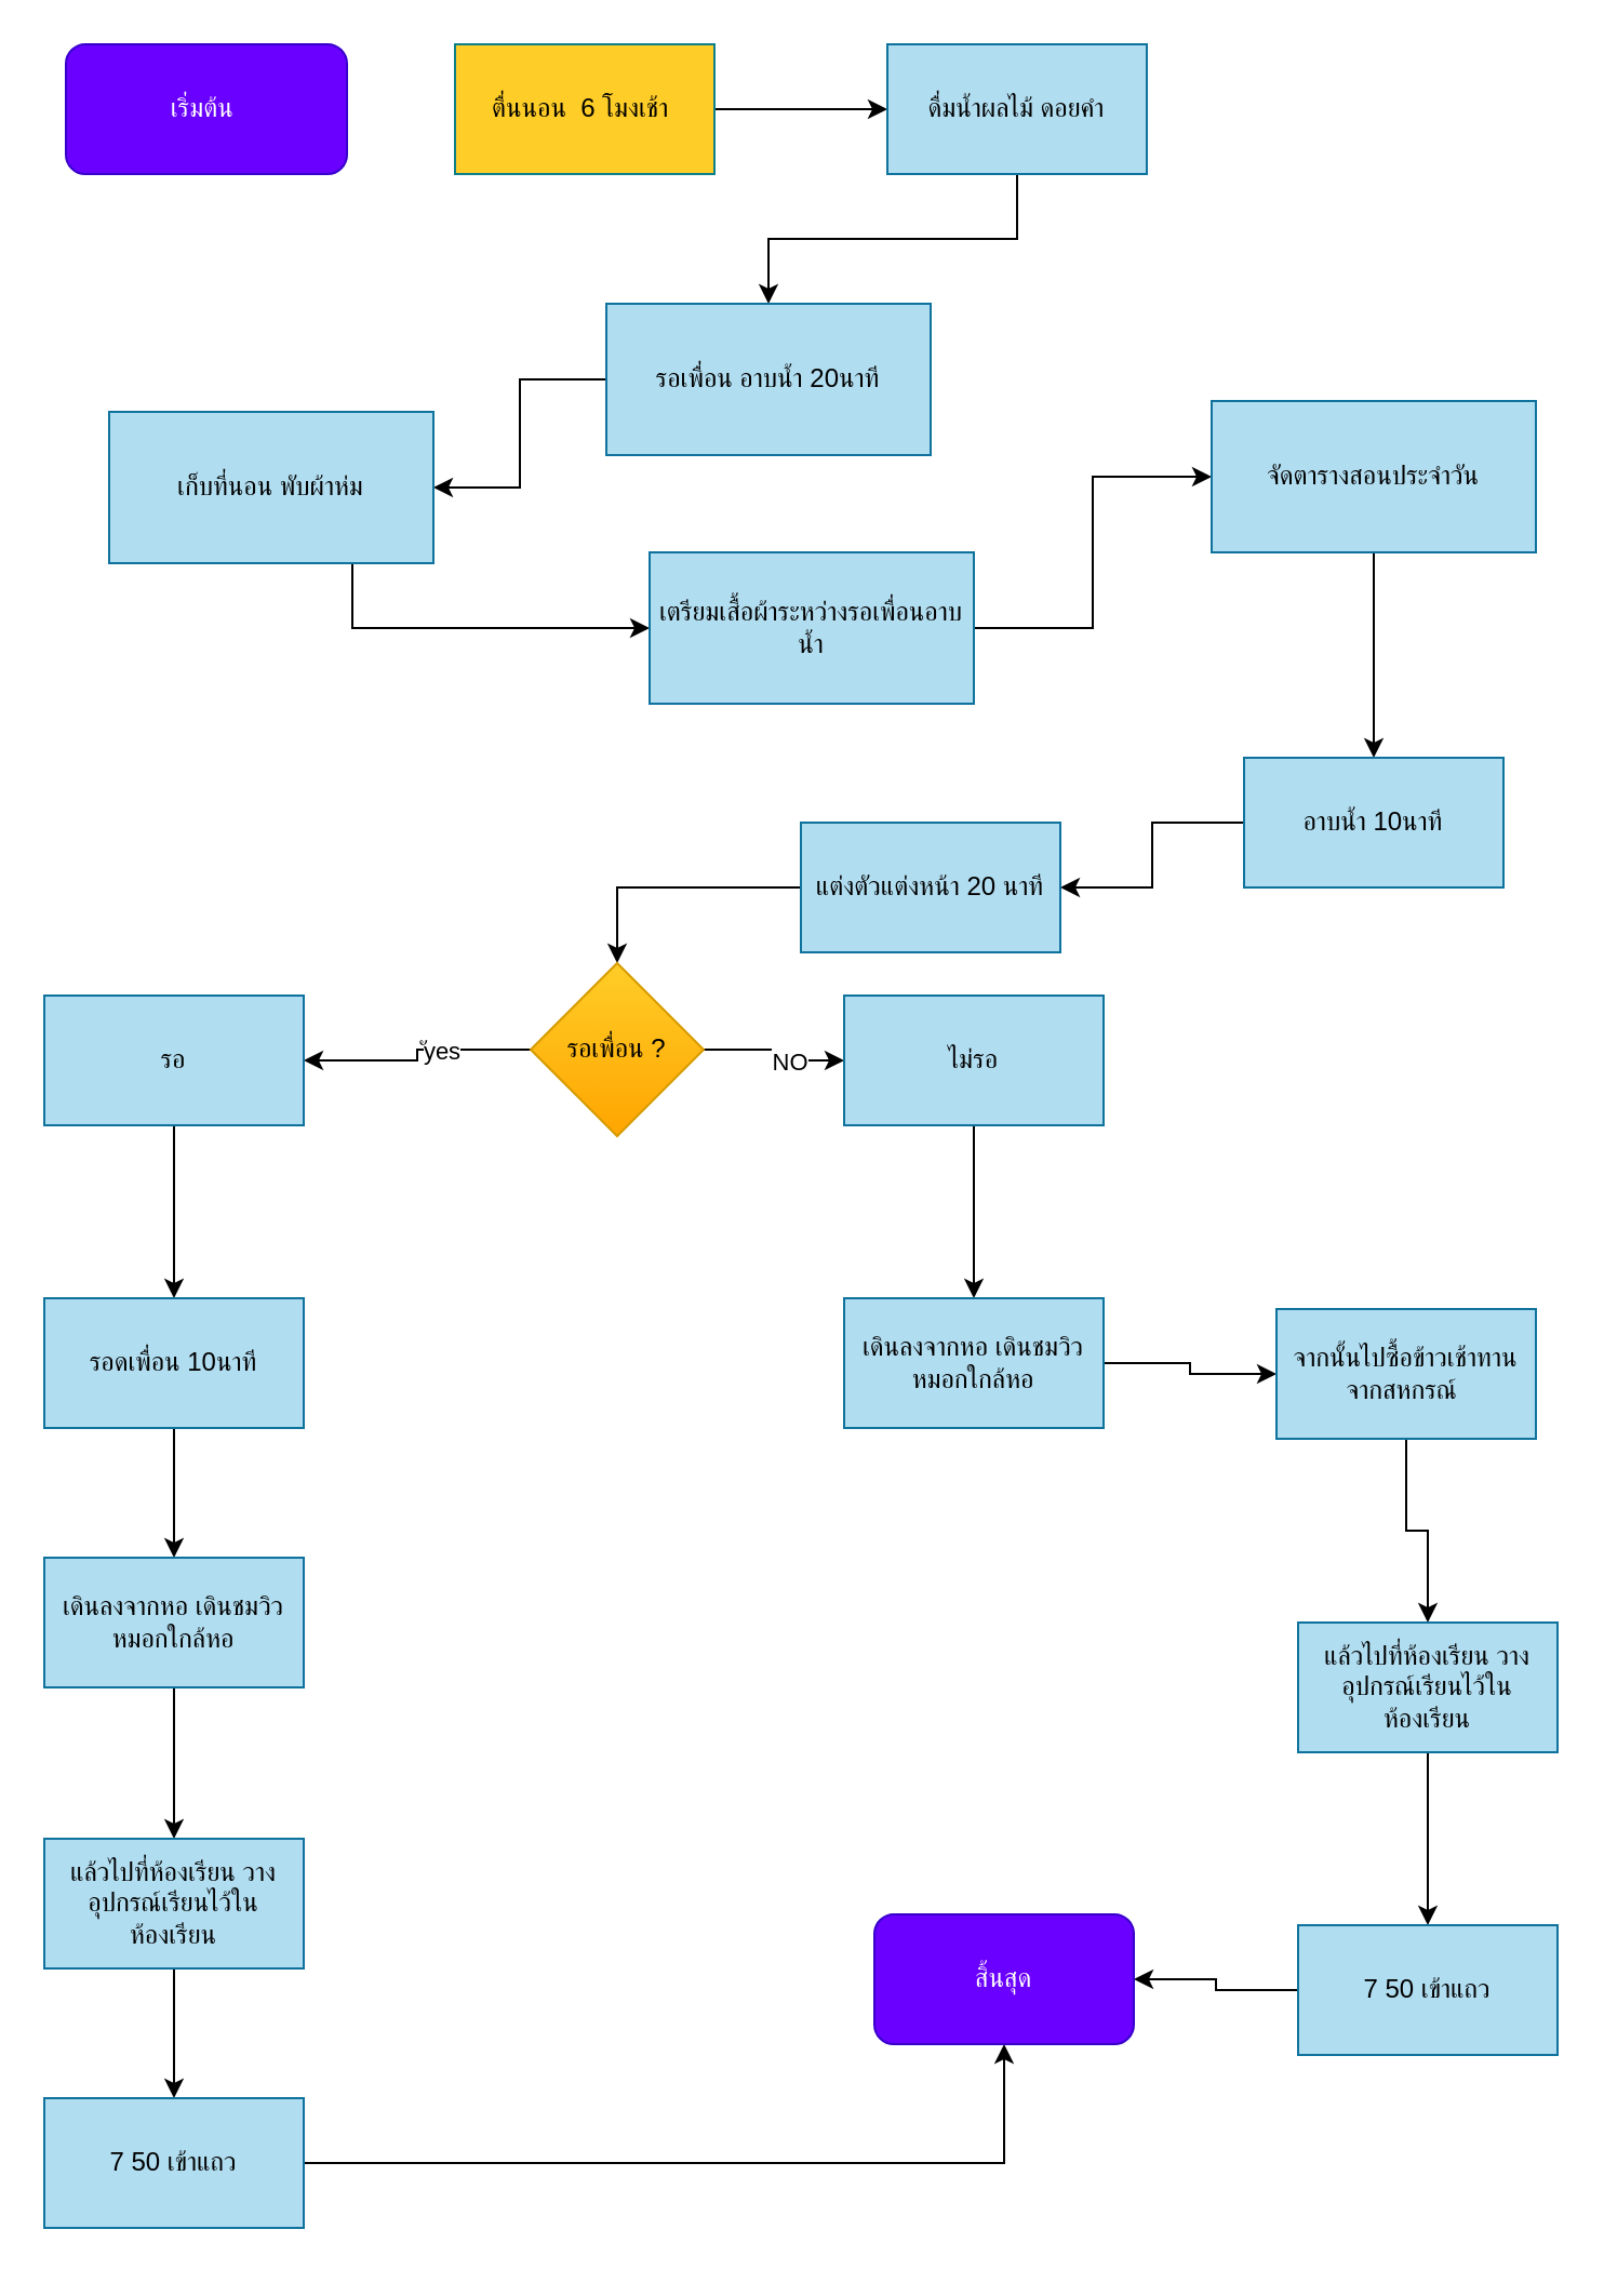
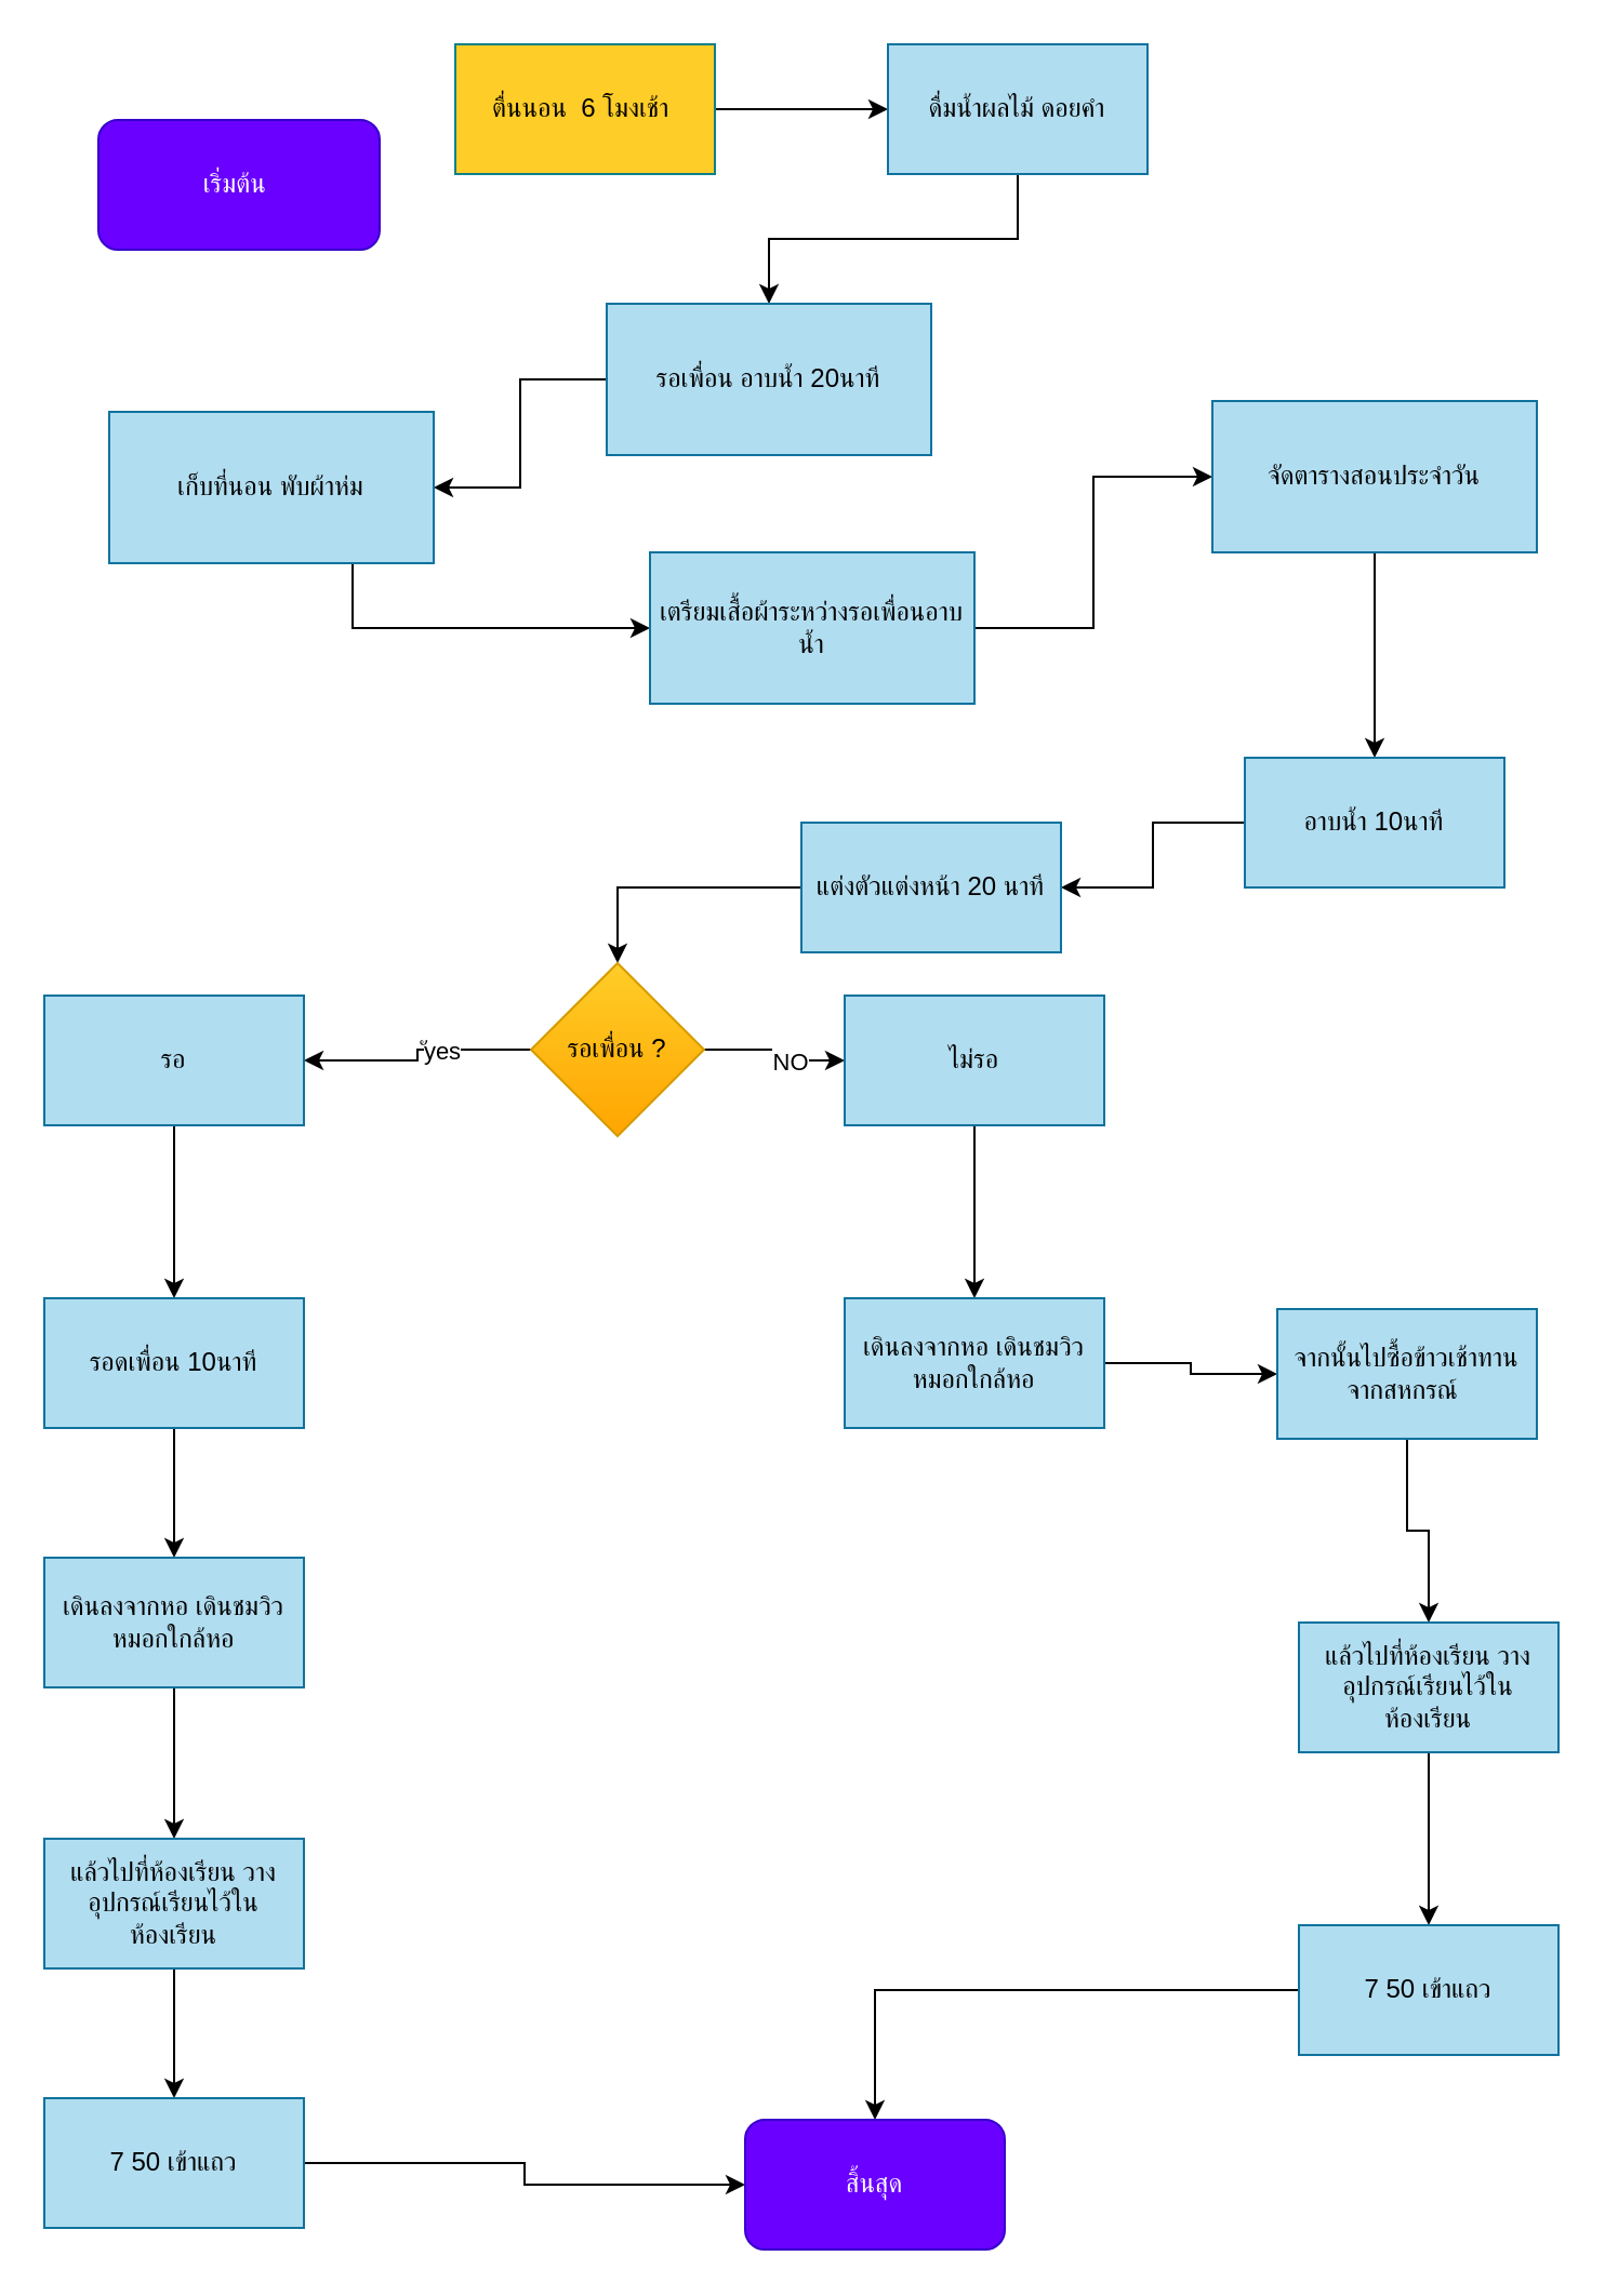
  <mxCell id="0" />
  <mxCell id="1" parent="0" />
- <mxCell id="2" value="เริ่มต้น&amp;nbsp;" style="rounded=1;whiteSpace=wrap;html=1;fillColor=#6a00ff;strokeColor=#3700CC;fontColor=#ffffff;" parent="1" vertex="1"><mxGeometry x="30" y="20" width="130" height="60" as="geometry" /></mxCell>
+ <mxCell id="2" value="เริ่มต้น&amp;nbsp;" style="rounded=1;whiteSpace=wrap;html=1;fillColor=#6a00ff;strokeColor=#3700CC;fontColor=#ffffff;" parent="1" vertex="1"><mxGeometry x="45" y="55" width="130" height="60" as="geometry" /></mxCell>
  <mxCell id="3" value="" style="edgeStyle=orthogonalEdgeStyle;rounded=0;orthogonalLoop=1;jettySize=auto;html=1;" parent="1" source="4" target="6" edge="1"><mxGeometry relative="1" as="geometry" /></mxCell>
  <mxCell id="4" value="ตื่นนอน&amp;nbsp; 6 โมงเช้า&amp;nbsp;" style="rounded=0;whiteSpace=wrap;html=1;fillColor=#ffcd28;strokeColor=#0e8088;" parent="1" vertex="1"><mxGeometry x="210" y="20" width="120" height="60" as="geometry" /></mxCell>
  <mxCell id="5" style="edgeStyle=orthogonalEdgeStyle;rounded=0;orthogonalLoop=1;jettySize=auto;html=1;" parent="1" source="6" target="9" edge="1"><mxGeometry relative="1" as="geometry" /></mxCell>
  <mxCell id="6" value="ดื่มน้ำผลไม้ ดอยคำ" style="rounded=0;whiteSpace=wrap;html=1;" parent="1" vertex="1"><mxGeometry x="410" y="20" width="120" height="60" as="geometry" /></mxCell>
  <mxCell id="7" style="edgeStyle=orthogonalEdgeStyle;rounded=0;orthogonalLoop=1;jettySize=auto;html=1;" parent="1" source="9" target="10" edge="1"><mxGeometry relative="1" as="geometry" /></mxCell>
  <mxCell id="8" value="" style="edgeStyle=orthogonalEdgeStyle;rounded=0;orthogonalLoop=1;jettySize=auto;html=1;exitX=0.75;exitY=1;exitDx=0;exitDy=0;" parent="1" source="10" target="12" edge="1"><mxGeometry relative="1" as="geometry" /></mxCell>
  <mxCell id="9" value="รอเพื่อน อาบน้ำ 20นาที" style="rounded=0;whiteSpace=wrap;html=1;" parent="1" vertex="1"><mxGeometry x="280" y="140" width="150" height="70" as="geometry" /></mxCell>
  <mxCell id="10" value="เก็บที่นอน พับผ้าห่ม" style="rounded=0;whiteSpace=wrap;html=1;" parent="1" vertex="1"><mxGeometry x="50" y="190" width="150" height="70" as="geometry" /></mxCell>
  <mxCell id="11" style="edgeStyle=orthogonalEdgeStyle;rounded=0;orthogonalLoop=1;jettySize=auto;html=1;entryX=0;entryY=0.5;entryDx=0;entryDy=0;" parent="1" source="12" target="14" edge="1"><mxGeometry relative="1" as="geometry" /></mxCell>
  <mxCell id="12" value="เตรียมเสื้อผ้าระหว่างรอเพื่อนอาบน้ำ" style="rounded=0;whiteSpace=wrap;html=1;" parent="1" vertex="1"><mxGeometry x="300" y="255" width="150" height="70" as="geometry" /></mxCell>
  <mxCell id="13" value="" style="edgeStyle=orthogonalEdgeStyle;rounded=0;orthogonalLoop=1;jettySize=auto;html=1;" parent="1" source="14" target="16" edge="1"><mxGeometry relative="1" as="geometry" /></mxCell>
  <mxCell id="14" value="จัดตารางสอนประจำวัน" style="rounded=0;whiteSpace=wrap;html=1;" parent="1" vertex="1"><mxGeometry x="560" y="185" width="150" height="70" as="geometry" /></mxCell>
  <mxCell id="15" value="" style="edgeStyle=orthogonalEdgeStyle;rounded=0;orthogonalLoop=1;jettySize=auto;html=1;" parent="1" source="16" target="18" edge="1"><mxGeometry relative="1" as="geometry" /></mxCell>
  <mxCell id="16" value="อาบน้ำ 10นาที" style="whiteSpace=wrap;html=1;rounded=0;" parent="1" vertex="1"><mxGeometry x="575" y="350" width="120" height="60" as="geometry" /></mxCell>
  <mxCell id="17" value="" style="edgeStyle=orthogonalEdgeStyle;rounded=0;orthogonalLoop=1;jettySize=auto;html=1;" parent="1" source="18" target="23" edge="1"><mxGeometry relative="1" as="geometry" /></mxCell>
  <mxCell id="18" value="แต่งตัวแต่งหน้า 20 นาที" style="whiteSpace=wrap;html=1;rounded=0;" parent="1" vertex="1"><mxGeometry x="370" y="380" width="120" height="60" as="geometry" /></mxCell>
  <mxCell id="19" value="" style="edgeStyle=orthogonalEdgeStyle;rounded=0;orthogonalLoop=1;jettySize=auto;html=1;" parent="1" source="23" target="25" edge="1"><mxGeometry relative="1" as="geometry" /></mxCell>
  <mxCell id="20" value="ัyes" style="edgeLabel;html=1;align=center;verticalAlign=middle;resizable=0;points=[];fontColor=#000000;" parent="19" vertex="1" connectable="0"><mxGeometry x="-0.244" relative="1" as="geometry"><mxPoint as="offset" /></mxGeometry></mxCell>
  <mxCell id="21" value="" style="edgeStyle=orthogonalEdgeStyle;rounded=0;orthogonalLoop=1;jettySize=auto;html=1;" parent="1" source="23" target="27" edge="1"><mxGeometry relative="1" as="geometry" /></mxCell>
  <mxCell id="22" value="NO" style="edgeLabel;html=1;align=center;verticalAlign=middle;resizable=0;points=[];fontColor=#000000;" parent="21" vertex="1" connectable="0"><mxGeometry x="0.25" relative="1" as="geometry"><mxPoint as="offset" /></mxGeometry></mxCell>
  <mxCell id="23" value="รอเพื่อน ?" style="rhombus;whiteSpace=wrap;html=1;rounded=0;fillColor=#ffcd28;gradientColor=#ffa500;strokeColor=#d79b00;" parent="1" vertex="1"><mxGeometry x="245" y="445" width="80" height="80" as="geometry" /></mxCell>
  <mxCell id="24" value="" style="edgeStyle=orthogonalEdgeStyle;rounded=0;orthogonalLoop=1;jettySize=auto;html=1;" parent="1" source="25" target="29" edge="1"><mxGeometry relative="1" as="geometry" /></mxCell>
  <mxCell id="25" value="รอ" style="whiteSpace=wrap;html=1;rounded=0;" parent="1" vertex="1"><mxGeometry x="20" y="460" width="120" height="60" as="geometry" /></mxCell>
  <mxCell id="26" value="" style="edgeStyle=orthogonalEdgeStyle;rounded=0;orthogonalLoop=1;jettySize=auto;html=1;" parent="1" source="27" target="31" edge="1"><mxGeometry relative="1" as="geometry" /></mxCell>
  <mxCell id="27" value="ไม่รอ" style="whiteSpace=wrap;html=1;rounded=0;" parent="1" vertex="1"><mxGeometry x="390" y="460" width="120" height="60" as="geometry" /></mxCell>
  <mxCell id="28" value="" style="edgeStyle=orthogonalEdgeStyle;rounded=0;orthogonalLoop=1;jettySize=auto;html=1;" parent="1" source="29" target="33" edge="1"><mxGeometry relative="1" as="geometry" /></mxCell>
  <mxCell id="29" value="รอดเพื่อน 10นาที" style="whiteSpace=wrap;html=1;rounded=0;" parent="1" vertex="1"><mxGeometry x="20" y="600" width="120" height="60" as="geometry" /></mxCell>
  <mxCell id="30" value="" style="edgeStyle=orthogonalEdgeStyle;rounded=0;orthogonalLoop=1;jettySize=auto;html=1;fontColor=#000000;" parent="1" source="31" target="35" edge="1"><mxGeometry relative="1" as="geometry" /></mxCell>
  <mxCell id="31" value="เดินลงจากหอ เดินชมวิวหมอกใกล้หอ" style="whiteSpace=wrap;html=1;rounded=0;" parent="1" vertex="1"><mxGeometry x="390" y="600" width="120" height="60" as="geometry" /></mxCell>
  <mxCell id="32" value="" style="edgeStyle=orthogonalEdgeStyle;rounded=0;orthogonalLoop=1;jettySize=auto;html=1;fontColor=#000000;" parent="1" source="33" target="41" edge="1"><mxGeometry relative="1" as="geometry" /></mxCell>
  <mxCell id="33" value="เดินลงจากหอ เดินชมวิวหมอกใกล้หอ" style="whiteSpace=wrap;html=1;rounded=0;" parent="1" vertex="1"><mxGeometry x="20" y="720" width="120" height="60" as="geometry" /></mxCell>
  <mxCell id="34" value="" style="edgeStyle=orthogonalEdgeStyle;rounded=0;orthogonalLoop=1;jettySize=auto;html=1;fontColor=#000000;" parent="1" source="35" target="37" edge="1"><mxGeometry relative="1" as="geometry" /></mxCell>
  <mxCell id="35" value="จากนั้นไปซื้อข้าวเช้าทานจากสหกรณ์&amp;nbsp;" style="whiteSpace=wrap;html=1;rounded=0;fillColor=#b1ddf0;strokeColor=#10739e;" parent="1" vertex="1"><mxGeometry x="590" y="605" width="120" height="60" as="geometry" /></mxCell>
  <mxCell id="36" value="" style="edgeStyle=orthogonalEdgeStyle;rounded=0;orthogonalLoop=1;jettySize=auto;html=1;fontColor=#000000;" parent="1" source="37" target="39" edge="1"><mxGeometry relative="1" as="geometry" /></mxCell>
  <mxCell id="37" value="แล้วไปที่ห้องเรียน วางอุปกรณ์เรียนไว้ในห้องเรียน" style="whiteSpace=wrap;html=1;rounded=0;fillColor=#b1ddf0;strokeColor=#10739e;" parent="1" vertex="1"><mxGeometry x="600" y="750" width="120" height="60" as="geometry" /></mxCell>
  <mxCell id="38" value="" style="edgeStyle=orthogonalEdgeStyle;rounded=0;orthogonalLoop=1;jettySize=auto;html=1;fontColor=#000000;" parent="1" source="39" target="44" edge="1"><mxGeometry relative="1" as="geometry" /></mxCell>
  <mxCell id="39" value="7 50 เข้าแถว" style="whiteSpace=wrap;html=1;rounded=0;fillColor=#b1ddf0;strokeColor=#10739e;" parent="1" vertex="1"><mxGeometry x="600" y="890" width="120" height="60" as="geometry" /></mxCell>
  <mxCell id="40" value="" style="edgeStyle=orthogonalEdgeStyle;rounded=0;orthogonalLoop=1;jettySize=auto;html=1;fontColor=#000000;" parent="1" source="41" target="43" edge="1"><mxGeometry relative="1" as="geometry" /></mxCell>
  <mxCell id="41" value="แล้วไปที่ห้องเรียน วางอุปกรณ์เรียนไว้ในห้องเรียน" style="whiteSpace=wrap;html=1;rounded=0;fillColor=#b1ddf0;strokeColor=#10739e;" parent="1" vertex="1"><mxGeometry x="20" y="850" width="120" height="60" as="geometry" /></mxCell>
  <mxCell id="42" value="" style="edgeStyle=orthogonalEdgeStyle;rounded=0;orthogonalLoop=1;jettySize=auto;html=1;fontColor=#000000;" parent="1" source="43" target="44" edge="1"><mxGeometry relative="1" as="geometry" /></mxCell>
  <mxCell id="43" value="7 50 เข้าแถว" style="whiteSpace=wrap;html=1;rounded=0;fillColor=#b1ddf0;strokeColor=#10739e;" parent="1" vertex="1"><mxGeometry x="20" y="970" width="120" height="60" as="geometry" /></mxCell>
- <mxCell id="44" value="สิ้นสุด" style="rounded=1;whiteSpace=wrap;html=1;fontColor=#ffffff;fillColor=#6a00ff;strokeColor=#3700CC;" parent="1" vertex="1"><mxGeometry x="404" y="885" width="120" height="60" as="geometry" /></mxCell>
+ <mxCell id="44" value="สิ้นสุด" style="rounded=1;whiteSpace=wrap;html=1;fontColor=#ffffff;fillColor=#6a00ff;strokeColor=#3700CC;" parent="1" vertex="1"><mxGeometry x="344" y="980" width="120" height="60" as="geometry" /></mxCell>
  <mxCell id="45" value="ดื่มน้ำผลไม้ ดอยคำ" style="rounded=0;whiteSpace=wrap;html=1;fillColor=#b1ddf0;strokeColor=#10739e;" parent="1" vertex="1"><mxGeometry x="410" y="20" width="120" height="60" as="geometry" /></mxCell>
  <mxCell id="46" value="เก็บที่นอน พับผ้าห่ม" style="rounded=0;whiteSpace=wrap;html=1;fillColor=#b1ddf0;strokeColor=#10739e;" parent="1" vertex="1"><mxGeometry x="50" y="190" width="150" height="70" as="geometry" /></mxCell>
  <mxCell id="47" value="รอเพื่อน อาบน้ำ 20นาที" style="rounded=0;whiteSpace=wrap;html=1;fillColor=#b1ddf0;strokeColor=#10739e;" parent="1" vertex="1"><mxGeometry x="280" y="140" width="150" height="70" as="geometry" /></mxCell>
  <mxCell id="48" value="จัดตารางสอนประจำวัน" style="rounded=0;whiteSpace=wrap;html=1;fillColor=#b1ddf0;strokeColor=#10739e;" parent="1" vertex="1"><mxGeometry x="560" y="185" width="150" height="70" as="geometry" /></mxCell>
  <mxCell id="49" value="เตรียมเสื้อผ้าระหว่างรอเพื่อนอาบน้ำ" style="rounded=0;whiteSpace=wrap;html=1;fillColor=#b1ddf0;strokeColor=#10739e;" parent="1" vertex="1"><mxGeometry x="300" y="255" width="150" height="70" as="geometry" /></mxCell>
  <mxCell id="50" value="อาบน้ำ 10นาที" style="whiteSpace=wrap;html=1;rounded=0;fillColor=#b1ddf0;strokeColor=#10739e;" parent="1" vertex="1"><mxGeometry x="575" y="350" width="120" height="60" as="geometry" /></mxCell>
  <mxCell id="51" value="แต่งตัวแต่งหน้า 20 นาที" style="whiteSpace=wrap;html=1;rounded=0;fillColor=#b1ddf0;strokeColor=#10739e;" parent="1" vertex="1"><mxGeometry x="370" y="380" width="120" height="60" as="geometry" /></mxCell>
  <mxCell id="52" value="ไม่รอ" style="whiteSpace=wrap;html=1;rounded=0;fillColor=#b1ddf0;strokeColor=#10739e;" parent="1" vertex="1"><mxGeometry x="390" y="460" width="120" height="60" as="geometry" /></mxCell>
  <mxCell id="53" value="รอ" style="whiteSpace=wrap;html=1;rounded=0;fillColor=#b1ddf0;strokeColor=#10739e;" parent="1" vertex="1"><mxGeometry x="20" y="460" width="120" height="60" as="geometry" /></mxCell>
  <mxCell id="54" value="รอดเพื่อน 10นาที" style="whiteSpace=wrap;html=1;rounded=0;fillColor=#b1ddf0;strokeColor=#10739e;" parent="1" vertex="1"><mxGeometry x="20" y="600" width="120" height="60" as="geometry" /></mxCell>
  <mxCell id="55" value="เดินลงจากหอ เดินชมวิวหมอกใกล้หอ" style="whiteSpace=wrap;html=1;rounded=0;fillColor=#b1ddf0;strokeColor=#10739e;" parent="1" vertex="1"><mxGeometry x="20" y="720" width="120" height="60" as="geometry" /></mxCell>
  <mxCell id="56" value="เดินลงจากหอ เดินชมวิวหมอกใกล้หอ" style="whiteSpace=wrap;html=1;rounded=0;fillColor=#b1ddf0;strokeColor=#10739e;" parent="1" vertex="1"><mxGeometry x="390" y="600" width="120" height="60" as="geometry" /></mxCell>
